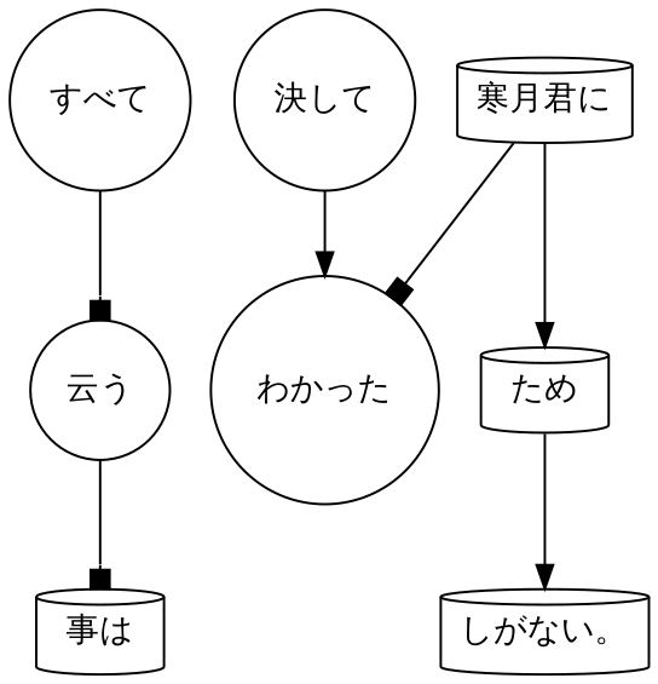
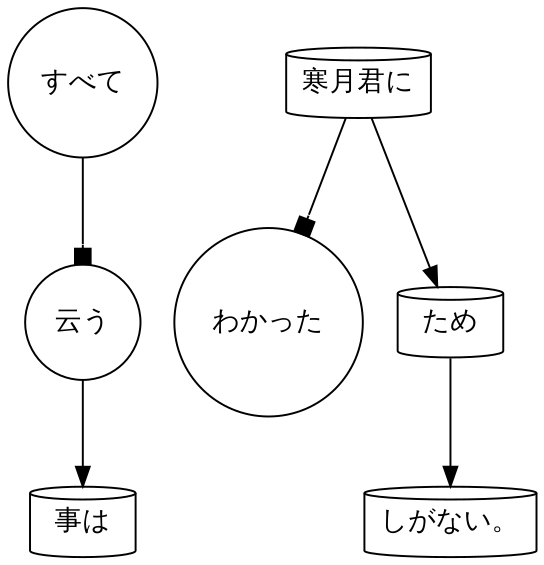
  digraph {
    fontname="Courier Prime"
    node [fontname="Courier Prime" shape=circle]
    edge [arrowhead=box fontname="Courier Prime"]
    n1 [label="すべて"]
    n2 [label="云う"]
    n3 [label="事は" shape=cylinder]
    n4 [label="わかった"]
-   n5 [label="決して"]
    n6 [label="寒月君に" shape=cylinder]
    n7 [label="ため" shape=cylinder]
    n8 [label="しがない。" shape=cylinder]
    n1 -> n2
-   n2 -> n3
-   n5 -> n4 [arrowhead=normal]
+   n2 -> n3 [arrowhead=normal]
    n6 -> n4
    n6 -> n7 [arrowhead=normal]
    n7 -> n8 [arrowhead=normal]
  }
